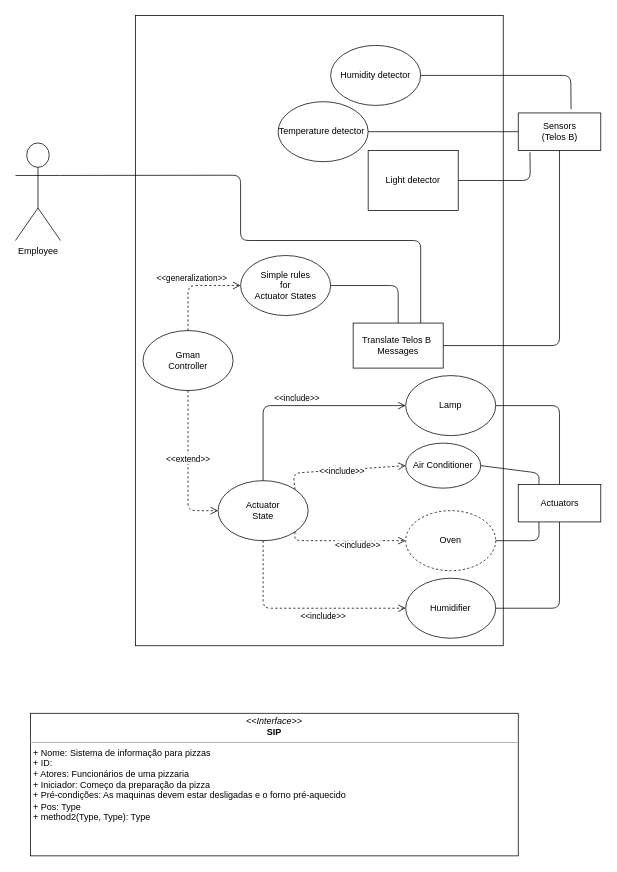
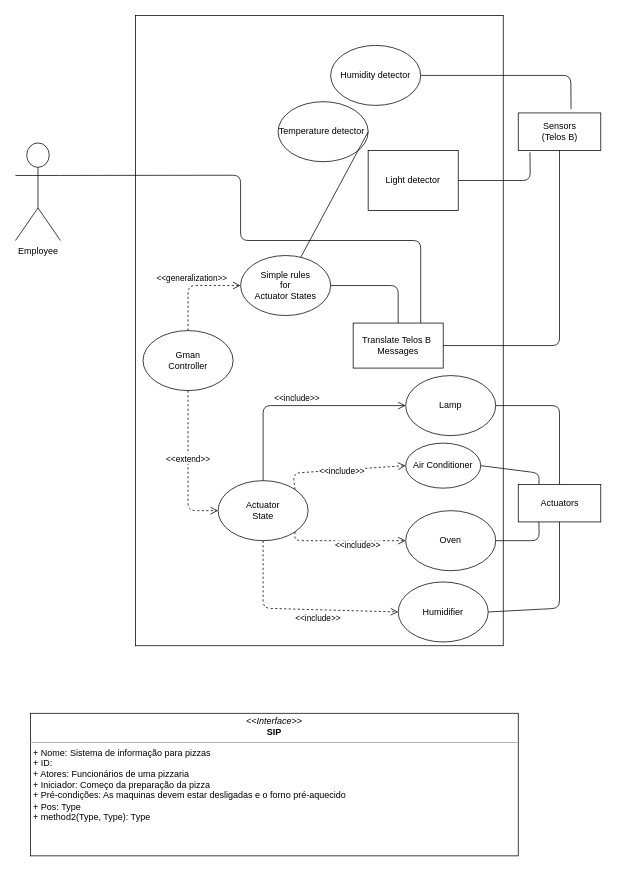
  <mxCell id="0" />
  <mxCell id="1" parent="0" />
  <mxCell id="2" value="&lt;p style=&quot;margin: 0px ; margin-top: 4px ; text-align: center&quot;&gt;&lt;i&gt;&amp;lt;&amp;lt;Interface&amp;gt;&amp;gt;&lt;/i&gt;&lt;br&gt;&lt;b&gt;SIP&lt;/b&gt;&lt;/p&gt;&lt;hr size=&quot;1&quot;&gt;&lt;p style=&quot;margin: 0px ; margin-left: 4px&quot;&gt;+ Nome: Sistema de informação para pizzas&lt;br&gt;+ ID:&amp;nbsp;&lt;/p&gt;&lt;p style=&quot;margin: 0px ; margin-left: 4px&quot;&gt;+ Atores: Funcionários de uma pizzaria&lt;/p&gt;&lt;p style=&quot;margin: 0px ; margin-left: 4px&quot;&gt;+ Iniciador: Começo da preparação da pizza&lt;/p&gt;&lt;p style=&quot;margin: 0px ; margin-left: 4px&quot;&gt;+ Pré-condições: As maquinas devem estar desligadas e o forno pré-aquecido&lt;/p&gt;&lt;p style=&quot;margin: 0px ; margin-left: 4px&quot;&gt;&lt;/p&gt;&lt;p style=&quot;margin: 0px ; margin-left: 4px&quot;&gt;+ Pos: Type&lt;br&gt;+ method2(Type, Type): Type&lt;/p&gt;" style="verticalAlign=top;align=left;overflow=fill;fontSize=12;fontFamily=Helvetica;html=1;" parent="1" vertex="1"><mxGeometry x="40" y="950" width="650" height="190" as="geometry" /></mxCell>
  <mxCell id="3" value="" style="html=1;" parent="1" vertex="1"><mxGeometry x="180" y="20" width="490" height="840" as="geometry" /></mxCell>
  <mxCell id="4" value="Sensors&lt;br&gt;(Telos B)" style="html=1;" parent="1" vertex="1"><mxGeometry x="690" y="150" width="110" height="50" as="geometry" /></mxCell>
  <mxCell id="5" value="Actuators" style="html=1;" parent="1" vertex="1"><mxGeometry x="690" y="645" width="110" height="50" as="geometry" /></mxCell>
  <mxCell id="6" value="Humidity detector" style="ellipse;whiteSpace=wrap;html=1;" parent="1" vertex="1"><mxGeometry x="440" y="60" width="120" height="80" as="geometry" /></mxCell>
  <mxCell id="7" value="Actuator&lt;br&gt;State" style="ellipse;whiteSpace=wrap;html=1;" parent="1" vertex="1"><mxGeometry x="290" y="640" width="120" height="80" as="geometry" /></mxCell>
  <mxCell id="8" value="Employee" style="shape=umlActor;verticalLabelPosition=bottom;verticalAlign=top;html=1;outlineConnect=0;" parent="1" vertex="1"><mxGeometry x="20" y="190" width="60" height="130" as="geometry" /></mxCell>
  <mxCell id="9" value="Temperature detector&amp;nbsp;" style="ellipse;whiteSpace=wrap;html=1;" parent="1" vertex="1"><mxGeometry x="370" y="135" width="120" height="80" as="geometry" /></mxCell>
  <mxCell id="10" value="Light detector" style="whiteSpace=wrap;html=1;rounded=0;" parent="1" vertex="1"><mxGeometry x="490" y="200" width="120" height="80" as="geometry" /></mxCell>
  <mxCell id="11" value="" style="endArrow=none;html=1;exitX=1;exitY=0.5;exitDx=0;exitDy=0;entryX=0.64;entryY=-0.1;entryDx=0;entryDy=0;entryPerimeter=0;" parent="1" source="6" target="4" edge="1"><mxGeometry width="50" height="50" relative="1" as="geometry"><mxPoint x="520" y="170" as="sourcePoint" /><mxPoint x="570" as="targetPoint" y="120" /><Array as="points"><mxPoint x="560" y="100" /><mxPoint x="760" y="100" /></Array></mxGeometry></mxCell>
  <mxCell id="12" value="" style="endArrow=none;html=1;entryX=0.142;entryY=1.049;entryDx=0;entryDy=0;entryPerimeter=0;exitX=1;exitY=0.5;exitDx=0;exitDy=0;" parent="1" source="10" target="4" edge="1"><mxGeometry width="50" height="50" relative="1" as="geometry"><mxPoint x="480" y="450" as="sourcePoint" /><mxPoint x="530" y="400" as="targetPoint" /><Array as="points"><mxPoint x="706" y="240" /></Array></mxGeometry></mxCell>
- <mxCell id="13" value="" style="endArrow=none;html=1;entryX=0;entryY=0.5;entryDx=0;entryDy=0;exitX=1;exitY=0.5;exitDx=0;exitDy=0;" parent="1" source="9" target="4" edge="1"><mxGeometry width="50" height="50" relative="1" as="geometry"><mxPoint x="560" y="230" as="sourcePoint" /><mxPoint x="610" y="180" as="targetPoint" /></mxGeometry></mxCell>
+ <mxCell id="13" value="" style="endArrow=none;html=1;exitX=1;exitY=0.5;exitDx=0;exitDy=0;" parent="1" source="9" target="30" edge="1"><mxGeometry width="50" height="50" relative="1" as="geometry"><mxPoint x="560" y="230" as="sourcePoint" /><mxPoint x="610" y="180" as="targetPoint" /></mxGeometry></mxCell>
  <mxCell id="14" value="Translate Telos B&amp;nbsp;&lt;br&gt;Messages" style="rounded=0;whiteSpace=wrap;html=1;" vertex="1" parent="1"><mxGeometry x="470" y="430" width="120" height="60" as="geometry" /></mxCell>
  <mxCell id="15" value="" style="endArrow=none;html=1;exitX=1;exitY=0.5;exitDx=0;exitDy=0;" edge="1" parent="1" source="14"><mxGeometry width="50" height="50" relative="1" as="geometry"><mxPoint x="700" y="380" as="sourcePoint" /><mxPoint x="745" y="200" as="targetPoint" /><Array as="points"><mxPoint x="745" y="460" /></Array></mxGeometry></mxCell>
  <mxCell id="16" value="Air Conditioner" style="ellipse;whiteSpace=wrap;html=1;" vertex="1" parent="1"><mxGeometry x="540" y="590" width="100" height="60" as="geometry" /></mxCell>
- <mxCell id="17" value="Oven" style="ellipse;whiteSpace=wrap;html=1;dashed=1;" vertex="1" parent="1"><mxGeometry x="540" y="680" width="120" height="80" as="geometry" /></mxCell>
- <mxCell id="18" value="Humidifier" style="ellipse;whiteSpace=wrap;html=1;" vertex="1" parent="1"><mxGeometry x="540" y="770" width="120" height="80" as="geometry" /></mxCell>
+ <mxCell id="17" value="Oven" style="ellipse;whiteSpace=wrap;html=1;" vertex="1" parent="1"><mxGeometry x="540" y="680" width="120" height="80" as="geometry" /></mxCell>
+ <mxCell id="18" value="Humidifier" style="ellipse;whiteSpace=wrap;html=1;" vertex="1" parent="1"><mxGeometry x="530" y="775" width="120" height="80" as="geometry" /></mxCell>
  <mxCell id="19" value="Lamp" style="ellipse;whiteSpace=wrap;html=1;" vertex="1" parent="1"><mxGeometry x="540" y="500" width="120" height="80" as="geometry" /></mxCell>
  <mxCell id="20" value="" style="endArrow=none;html=1;exitX=1;exitY=0.5;exitDx=0;exitDy=0;entryX=0.5;entryY=0;entryDx=0;entryDy=0;" edge="1" parent="1" source="19" target="5"><mxGeometry width="50" height="50" relative="1" as="geometry"><mxPoint x="710" y="560" as="sourcePoint" /><mxPoint x="760" y="510" as="targetPoint" /><Array as="points"><mxPoint x="745" y="540" /></Array></mxGeometry></mxCell>
  <mxCell id="21" value="" style="endArrow=none;html=1;entryX=0.5;entryY=1;entryDx=0;entryDy=0;exitX=1;exitY=0.5;exitDx=0;exitDy=0;" edge="1" parent="1" source="18" target="5"><mxGeometry width="50" height="50" relative="1" as="geometry"><mxPoint x="700" y="800" as="sourcePoint" /><mxPoint x="750" y="750" as="targetPoint" /><Array as="points"><mxPoint x="745" y="810" /></Array></mxGeometry></mxCell>
  <mxCell id="22" value="" style="endArrow=none;html=1;entryX=0.25;entryY=1;entryDx=0;entryDy=0;exitX=1;exitY=0.5;exitDx=0;exitDy=0;" edge="1" parent="1" source="17" target="5"><mxGeometry width="50" height="50" relative="1" as="geometry"><mxPoint x="560" y="730" as="sourcePoint" /><mxPoint x="610" y="680" as="targetPoint" /><Array as="points"><mxPoint x="718" y="720" /></Array></mxGeometry></mxCell>
  <mxCell id="23" value="" style="endArrow=none;html=1;entryX=0.25;entryY=0;entryDx=0;entryDy=0;exitX=1;exitY=0.5;exitDx=0;exitDy=0;" edge="1" parent="1" source="16" target="5"><mxGeometry width="50" height="50" relative="1" as="geometry"><mxPoint x="580" y="670" as="sourcePoint" /><mxPoint x="630" y="620" as="targetPoint" /><Array as="points"><mxPoint x="718" y="630" /></Array></mxGeometry></mxCell>
  <mxCell id="24" value="&amp;lt;&amp;lt;include&amp;gt;&amp;gt;" style="html=1;verticalAlign=bottom;endArrow=open;dashed=1;endSize=8;entryX=0;entryY=0.5;entryDx=0;entryDy=0;exitX=1;exitY=0;exitDx=0;exitDy=0;" edge="1" parent="1" source="7" target="16"><mxGeometry y="-10" relative="1" as="geometry"><mxPoint x="330" y="459.5" as="sourcePoint" /><mxPoint x="250" y="459.5" as="targetPoint" /><Array as="points"><mxPoint x="390" y="630" /></Array><mxPoint as="offset" /></mxGeometry></mxCell>
  <mxCell id="25" value="&amp;lt;&amp;lt;include&amp;gt;&amp;gt;" style="html=1;verticalAlign=bottom;endArrow=open;dashed=0;endSize=8;exitX=0.5;exitY=0;exitDx=0;exitDy=0;entryX=0;entryY=0.5;entryDx=0;entryDy=0;" edge="1" parent="1" source="7" target="19"><mxGeometry relative="1" as="geometry"><mxPoint x="480" as="sourcePoint" y="120" /><mxPoint x="400" as="targetPoint" y="120" /><Array as="points"><mxPoint x="350" y="540" /></Array></mxGeometry></mxCell>
  <mxCell id="26" value="&amp;lt;&amp;lt;include&amp;gt;&amp;gt;" style="html=1;verticalAlign=bottom;endArrow=open;dashed=1;endSize=8;entryX=0;entryY=0.5;entryDx=0;entryDy=0;exitX=1;exitY=1;exitDx=0;exitDy=0;" edge="1" parent="1" source="7" target="17"><mxGeometry x="0.198" y="-15" relative="1" as="geometry"><mxPoint x="340" y="760" as="sourcePoint" /><mxPoint x="260" y="760" as="targetPoint" /><Array as="points"><mxPoint x="392" y="720" /></Array><mxPoint as="offset" /></mxGeometry></mxCell>
  <mxCell id="27" value="&amp;lt;&amp;lt;include&amp;gt;&amp;gt;" style="html=1;verticalAlign=bottom;endArrow=open;dashed=1;endSize=8;entryX=0;entryY=0.5;entryDx=0;entryDy=0;exitX=0.5;exitY=1;exitDx=0;exitDy=0;" edge="1" parent="1" source="7" target="18"><mxGeometry x="0.211" y="-20" relative="1" as="geometry"><mxPoint x="440" y="800" as="sourcePoint" /><mxPoint x="360" y="800" as="targetPoint" /><Array as="points"><mxPoint x="350" y="810" /></Array><mxPoint as="offset" /></mxGeometry></mxCell>
  <mxCell id="28" value="&amp;lt;&amp;lt;extend&amp;gt;&amp;gt;" style="html=1;verticalAlign=bottom;endArrow=open;dashed=1;endSize=8;entryX=0;entryY=0.5;entryDx=0;entryDy=0;" edge="1" parent="1" source="29" target="7"><mxGeometry relative="1" as="geometry"><mxPoint x="360" y="420" as="sourcePoint" /><mxPoint x="280" y="420" as="targetPoint" /><Array as="points"><mxPoint x="250" y="680" /></Array></mxGeometry></mxCell>
  <mxCell id="29" value="Gman&lt;br&gt;Controller" style="ellipse;whiteSpace=wrap;html=1;" vertex="1" parent="1"><mxGeometry x="190" y="440" width="120" height="80" as="geometry" /></mxCell>
  <mxCell id="30" value="Simple rules&lt;br&gt;for&lt;br&gt;Actuator States" style="ellipse;whiteSpace=wrap;html=1;" vertex="1" parent="1"><mxGeometry x="320" y="340" width="120" height="80" as="geometry" /></mxCell>
  <mxCell id="31" value="" style="endArrow=none;html=1;entryX=0.5;entryY=0;entryDx=0;entryDy=0;exitX=1;exitY=0.5;exitDx=0;exitDy=0;" edge="1" parent="1" source="30" target="14"><mxGeometry width="50" height="50" relative="1" as="geometry"><mxPoint x="430" y="480" as="sourcePoint" /><mxPoint x="480" y="430" as="targetPoint" /><Array as="points"><mxPoint x="530" y="380" /></Array></mxGeometry></mxCell>
  <mxCell id="32" value="&amp;lt;&amp;lt;generalization&amp;gt;&amp;gt;" style="html=1;verticalAlign=bottom;endArrow=open;dashed=1;endSize=8;entryX=0;entryY=0.5;entryDx=0;entryDy=0;exitX=0.5;exitY=0;exitDx=0;exitDy=0;" edge="1" parent="1" source="29" target="30"><mxGeometry relative="1" as="geometry"><mxPoint x="280" y="379.5" as="sourcePoint" /><mxPoint x="200" y="379.5" as="targetPoint" /><Array as="points"><mxPoint x="250" y="380" /></Array></mxGeometry></mxCell>
  <mxCell id="33" value="" style="endArrow=none;html=1;exitX=1;exitY=0.333;exitDx=0;exitDy=0;exitPerimeter=0;entryX=0.75;entryY=0;entryDx=0;entryDy=0;" edge="1" parent="1" source="8" target="14"><mxGeometry width="50" height="50" relative="1" as="geometry"><mxPoint x="240" y="280" as="sourcePoint" /><mxPoint x="290" y="230" as="targetPoint" /><Array as="points"><mxPoint x="320" y="233" /><mxPoint x="320" y="320" /><mxPoint x="560" y="320" /></Array></mxGeometry></mxCell>
